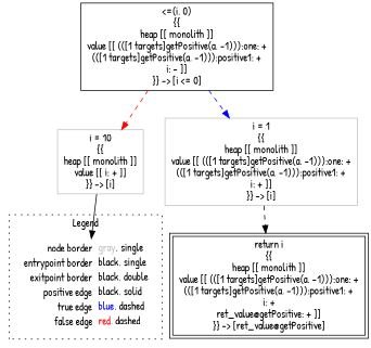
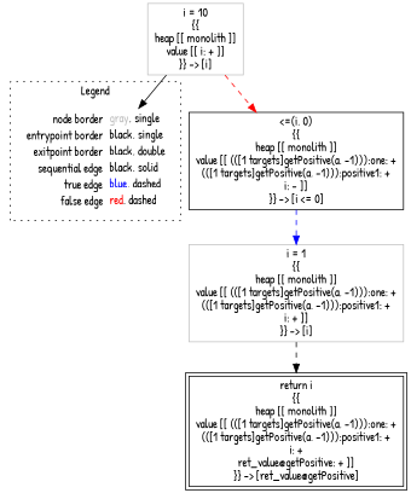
  digraph {
    fontname="Patrick Hand"
    node [fontname="Patrick Hand" shape=rect color=black]
    edge [color=black fontname="Patrick Hand" style=dashed]
-   n1 [label=<<table border="0" cellpadding="2" cellspacing="0" cellborder="0"><tr><td align="right">node border&nbsp;</td><td align="left"><font color="gray">gray</font>, single</td></tr><tr><td align="right">entrypoint border&nbsp;</td><td align="left"><font color="black">black</font>, single</td></tr><tr><td align="right">exitpoint border&nbsp;</td><td align="left"><font color="black">black</font>, double</td></tr><tr><td align="right">positive edge&nbsp;</td><td align="left"><font color="black">black</font>, solid</td></tr><tr><td align="right">true edge&nbsp;</td><td align="left"><font color="blue">blue</font>, dashed</td></tr><tr><td align="right">false edge&nbsp;</td><td align="left"><font color="red">red</font>, dashed</td></tr></table>> shape=plaintext color=""]
+   n1 [label=<<table border="0" cellpadding="2" cellspacing="0" cellborder="0"><tr><td align="right">node border&nbsp;</td><td align="left"><font color="gray">gray</font>, single</td></tr><tr><td align="right">entrypoint border&nbsp;</td><td align="left"><font color="black">black</font>, single</td></tr><tr><td align="right">exitpoint border&nbsp;</td><td align="left"><font color="black">black</font>, double</td></tr><tr><td align="right">sequential edge&nbsp;</td><td align="left"><font color="black">black</font>, solid</td></tr><tr><td align="right">true edge&nbsp;</td><td align="left"><font color="blue">blue</font>, dashed</td></tr><tr><td align="right">false edge&nbsp;</td><td align="left"><font color="red">red</font>, dashed</td></tr></table>> shape=plaintext color=""]
    n2 [label=<&lt;=(i, 0)<BR/>{{<BR/>heap [[ monolith ]]<BR/>value [[ (([1 targets]getPositive(a, -1))):one: +<BR/>(([1 targets]getPositive(a, -1))):positive1: +<BR/>i: - ]]<BR/>}} -&gt; [i &lt;= 0]>]
    n3 [color=gray label=<i = 10<BR/>{{<BR/>heap [[ monolith ]]<BR/>value [[ i: + ]]<BR/>}} -&gt; [i]>]
    n4 [color=gray label=<i = 1<BR/>{{<BR/>heap [[ monolith ]]<BR/>value [[ (([1 targets]getPositive(a, -1))):one: +<BR/>(([1 targets]getPositive(a, -1))):positive1: +<BR/>i: + ]]<BR/>}} -&gt; [i]>]
    n5 [label=<return i<BR/>{{<BR/>heap [[ monolith ]]<BR/>value [[ (([1 targets]getPositive(a, -1))):one: +<BR/>(([1 targets]getPositive(a, -1))):positive1: +<BR/>i: +<BR/>ret_value@getPositive: + ]]<BR/>}} -&gt; [ret_value@getPositive]> peripheries=2]
    subgraph cluster_1 {
      label=Legend
      style=dotted
      n1
    }
-   n2 -> n3 [color=red]
+   n3 -> n2 [color=red]
    n2 -> n4 [color=blue]
    n3 -> n1 [style=""]
    n4 -> n5
  }
